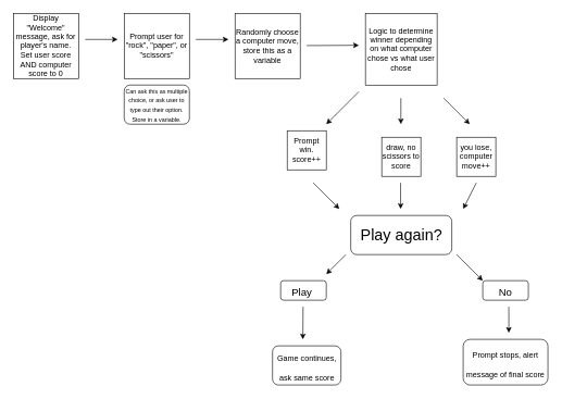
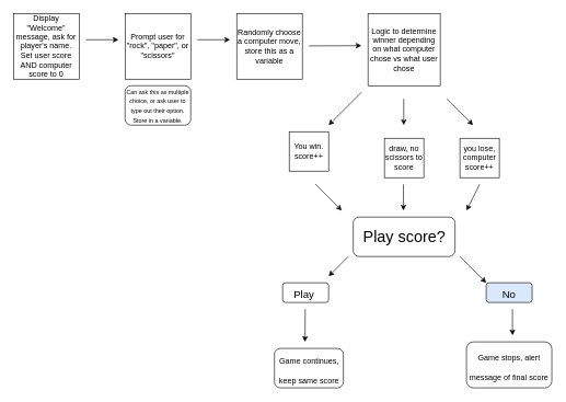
  <mxCell id="0" />
  <mxCell id="1" parent="0" />
  <mxCell id="2" value="Display &quot;Welcome&quot; message, ask for player's name. Set user score AND computer score to 0" style="whiteSpace=wrap;html=1;aspect=fixed;" parent="1" vertex="1"><mxGeometry x="20" y="20" width="100" height="100" as="geometry" /></mxCell>
  <mxCell id="3" value="Prompt user for &quot;rock&quot;, &quot;paper&quot;, or &quot;scissors&quot;" style="whiteSpace=wrap;html=1;aspect=fixed;" parent="1" vertex="1"><mxGeometry x="190" y="20" width="100" height="100" as="geometry" /></mxCell>
  <mxCell id="4" value="&lt;font style=&quot;font-size: 9px;&quot;&gt;Can ask this as multiple choice, or ask user to type out their option. Store in a variable.&lt;/font&gt;" style="rounded=1;whiteSpace=wrap;html=1;" parent="1" vertex="1"><mxGeometry x="190" y="130" width="100" height="60" as="geometry" /></mxCell>
  <mxCell id="5" value="" style="endArrow=classic;html=1;" parent="1" edge="1"><mxGeometry width="50" height="50" relative="1" as="geometry"><mxPoint x="130" y="60" as="sourcePoint" /><mxPoint x="180" y="60" as="targetPoint" /></mxGeometry></mxCell>
  <mxCell id="6" value="" style="endArrow=classic;html=1;" parent="1" edge="1"><mxGeometry width="50" height="50" relative="1" as="geometry"><mxPoint x="300" y="60" as="sourcePoint" /><mxPoint x="350" y="60" as="targetPoint" /></mxGeometry></mxCell>
  <mxCell id="7" value="Randomly choose a computer move, store this as a variable" style="whiteSpace=wrap;html=1;aspect=fixed;" parent="1" vertex="1"><mxGeometry x="360" y="20" width="100" height="100" as="geometry" /></mxCell>
  <mxCell id="8" value="" style="endArrow=classic;html=1;fontSize=9;" parent="1" edge="1"><mxGeometry width="50" height="50" relative="1" as="geometry"><mxPoint x="470" y="69.41" as="sourcePoint" /><mxPoint x="550" y="69" as="targetPoint" /></mxGeometry></mxCell>
  <mxCell id="9" value="Logic to determine winner depending on what computer chose vs what user chose" style="whiteSpace=wrap;html=1;aspect=fixed;" parent="1" vertex="1"><mxGeometry x="560" y="20" width="110" height="110" as="geometry" /></mxCell>
  <mxCell id="10" value="" style="endArrow=classic;html=1;" parent="1" edge="1"><mxGeometry width="50" height="50" relative="1" as="geometry"><mxPoint x="550" y="140" as="sourcePoint" /><mxPoint x="500" y="190" as="targetPoint" /></mxGeometry></mxCell>
- <mxCell id="11" value="Prompt win.&lt;br&gt;score++" style="whiteSpace=wrap;html=1;aspect=fixed;" parent="1" vertex="1"><mxGeometry x="440" y="200" width="60" height="60" as="geometry" /></mxCell>
- <mxCell id="12" value="you lose, computer move++" style="whiteSpace=wrap;html=1;aspect=fixed;" parent="1" vertex="1"><mxGeometry x="700" y="210" width="60" height="60" as="geometry" /></mxCell>
+ <mxCell id="11" value="You win.&lt;br&gt;score++" style="whiteSpace=wrap;html=1;aspect=fixed;" parent="1" vertex="1"><mxGeometry x="440" y="200" width="60" height="60" as="geometry" /></mxCell>
+ <mxCell id="12" value="you lose, computer score++" style="whiteSpace=wrap;html=1;aspect=fixed;" parent="1" vertex="1"><mxGeometry x="700" y="210" width="60" height="60" as="geometry" /></mxCell>
  <mxCell id="13" value="draw, no scissors to score" style="whiteSpace=wrap;html=1;aspect=fixed;" parent="1" vertex="1"><mxGeometry x="585" y="210" width="60" height="60" as="geometry" /></mxCell>
  <mxCell id="14" value="" style="endArrow=classic;html=1;" parent="1" edge="1"><mxGeometry width="50" height="50" relative="1" as="geometry"><mxPoint x="614.41" y="150" as="sourcePoint" /><mxPoint x="614.41" y="190" as="targetPoint" /></mxGeometry></mxCell>
  <mxCell id="15" value="" style="endArrow=classic;html=1;" parent="1" edge="1"><mxGeometry width="50" height="50" relative="1" as="geometry"><mxPoint x="680" y="150" as="sourcePoint" /><mxPoint x="720" y="190" as="targetPoint" /></mxGeometry></mxCell>
  <mxCell id="16" value="" style="endArrow=classic;html=1;" parent="1" edge="1"><mxGeometry width="50" height="50" relative="1" as="geometry"><mxPoint x="480" y="280" as="sourcePoint" /><mxPoint x="520" y="320" as="targetPoint" /></mxGeometry></mxCell>
  <mxCell id="17" value="" style="endArrow=classic;html=1;" parent="1" edge="1"><mxGeometry width="50" height="50" relative="1" as="geometry"><mxPoint x="614" y="280" as="sourcePoint" /><mxPoint x="614" y="320" as="targetPoint" /></mxGeometry></mxCell>
  <mxCell id="18" value="" style="endArrow=classic;html=1;" parent="1" edge="1"><mxGeometry width="50" height="50" relative="1" as="geometry"><mxPoint x="730" y="280" as="sourcePoint" /><mxPoint x="710" y="320" as="targetPoint" /></mxGeometry></mxCell>
- <mxCell id="19" value="&lt;font style=&quot;font-size: 24px;&quot;&gt;Play again?&lt;/font&gt;" style="rounded=1;whiteSpace=wrap;html=1;fontSize=9;" parent="1" vertex="1"><mxGeometry x="537.5" y="330" width="155" height="60" as="geometry" /></mxCell>
+ <mxCell id="19" value="&lt;font style=&quot;font-size: 24px;&quot;&gt;Play score?&lt;/font&gt;" style="rounded=1;whiteSpace=wrap;html=1;fontSize=9;" parent="1" vertex="1"><mxGeometry x="537.5" y="330" width="155" height="60" as="geometry" /></mxCell>
  <mxCell id="20" value="" style="endArrow=classic;html=1;" parent="1" edge="1"><mxGeometry width="50" height="50" relative="1" as="geometry"><mxPoint x="530" y="390" as="sourcePoint" /><mxPoint x="500" y="420" as="targetPoint" /></mxGeometry></mxCell>
  <mxCell id="21" value="&lt;font size=&quot;3&quot;&gt;Play&amp;nbsp;&lt;/font&gt;" style="rounded=1;whiteSpace=wrap;html=1;fontSize=24;" parent="1" vertex="1"><mxGeometry x="430" y="430" width="70" height="30" as="geometry" /></mxCell>
  <mxCell id="22" value="" style="endArrow=classic;html=1;" parent="1" edge="1"><mxGeometry width="50" height="50" relative="1" as="geometry"><mxPoint x="464.41" y="470" as="sourcePoint" /><mxPoint x="464" y="520" as="targetPoint" /></mxGeometry></mxCell>
- <mxCell id="23" value="&lt;font style=&quot;font-size: 12px;&quot;&gt;Game continues, ask same score&lt;/font&gt;" style="rounded=1;whiteSpace=wrap;html=1;fontSize=24;" parent="1" vertex="1"><mxGeometry x="417.5" y="530" width="105" height="60" as="geometry" /></mxCell>
+ <mxCell id="23" value="&lt;font style=&quot;font-size: 12px;&quot;&gt;Game continues, keep same score&lt;/font&gt;" style="rounded=1;whiteSpace=wrap;html=1;fontSize=24;" parent="1" vertex="1"><mxGeometry x="417.5" y="530" width="105" height="60" as="geometry" /></mxCell>
  <mxCell id="24" value="" style="endArrow=classic;html=1;" parent="1" edge="1"><mxGeometry width="50" height="50" relative="1" as="geometry"><mxPoint x="700" y="390" as="sourcePoint" /><mxPoint x="740" y="430" as="targetPoint" /></mxGeometry></mxCell>
- <mxCell id="25" value="&lt;font size=&quot;3&quot;&gt;No&lt;/font&gt;" style="rounded=1;whiteSpace=wrap;html=1;fontSize=24;" parent="1" vertex="1"><mxGeometry x="740" y="430" width="70" height="30" as="geometry" /></mxCell>
+ <mxCell id="25" value="&lt;font size=&quot;3&quot;&gt;No&lt;/font&gt;" style="rounded=1;whiteSpace=wrap;html=1;fontSize=24;fillColor=#dae8fc;" parent="1" vertex="1"><mxGeometry x="740" y="430" width="70" height="30" as="geometry" /></mxCell>
  <mxCell id="26" value="" style="endArrow=classic;html=1;" parent="1" edge="1"><mxGeometry width="50" height="50" relative="1" as="geometry"><mxPoint x="780" y="470" as="sourcePoint" /><mxPoint x="780" y="510" as="targetPoint" /></mxGeometry></mxCell>
- <mxCell id="27" value="&lt;font style=&quot;font-size: 12px;&quot;&gt;Prompt stops, alert message of final score&lt;/font&gt;" style="rounded=1;whiteSpace=wrap;html=1;fontSize=24;" parent="1" vertex="1"><mxGeometry x="710" y="520" width="130" height="70" as="geometry" /></mxCell>
+ <mxCell id="27" value="&lt;font style=&quot;font-size: 12px;&quot;&gt;Game stops, alert message of final score&lt;/font&gt;" style="rounded=1;whiteSpace=wrap;html=1;fontSize=24;" parent="1" vertex="1"><mxGeometry x="710" y="520" width="130" height="70" as="geometry" /></mxCell>
